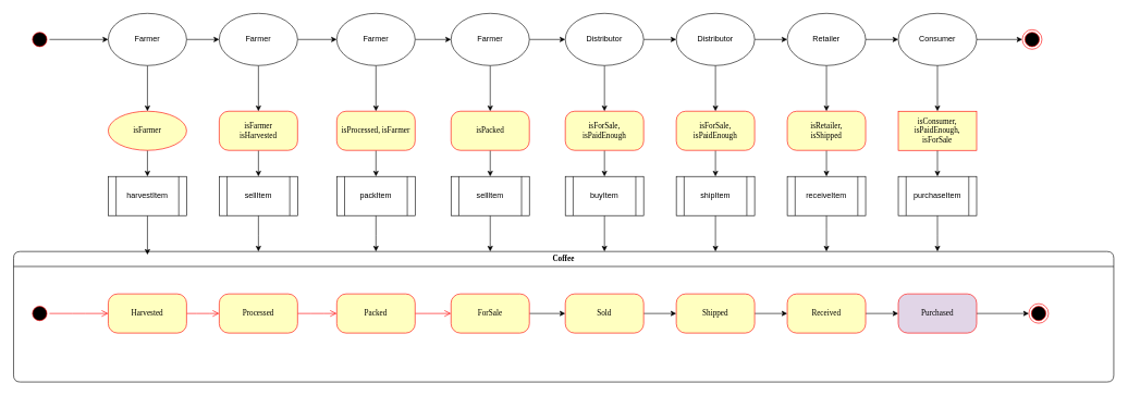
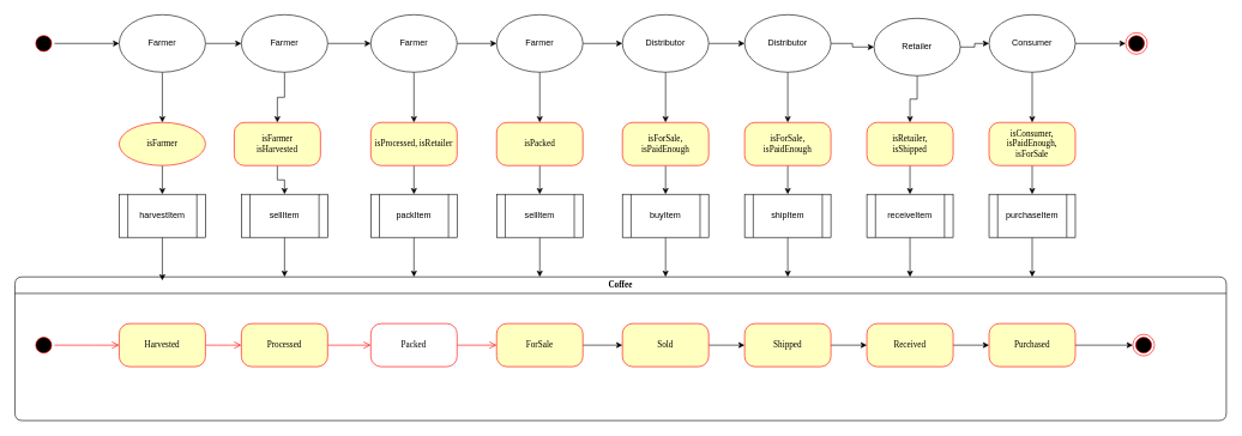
  <mxCell id="0" />
  <mxCell id="1" parent="0" />
  <mxCell id="2" value="" style="edgeStyle=orthogonalEdgeStyle;rounded=0;orthogonalLoop=1;jettySize=auto;html=1;" parent="1" source="3" target="53" edge="1"><mxGeometry relative="1" as="geometry" /></mxCell>
  <mxCell id="3" value="isFarmer" style="ellipse;whiteSpace=wrap;html=1;arcSize=24;fillColor=#ffffc0;strokeColor=#ff0000;shadow=0;comic=0;labelBackgroundColor=none;fontFamily=Verdana;fontSize=12;fontColor=#000000;align=center;" parent="1" vertex="1"><mxGeometry x="165" y="170" width="120" height="60" as="geometry" /></mxCell>
  <mxCell id="4" value="" style="edgeStyle=orthogonalEdgeStyle;rounded=0;orthogonalLoop=1;jettySize=auto;html=1;" parent="1" source="5" target="55" edge="1"><mxGeometry relative="1" as="geometry" /></mxCell>
- <mxCell id="5" value="isFarmer&lt;br&gt;isHarvested&lt;br&gt;" style="rounded=1;whiteSpace=wrap;html=1;arcSize=24;fillColor=#ffffc0;strokeColor=#ff0000;shadow=0;comic=0;labelBackgroundColor=none;fontFamily=Verdana;fontSize=12;fontColor=#000000;align=center;" parent="1" vertex="1"><mxGeometry x="335" y="170" width="120" height="60" as="geometry" /></mxCell>
+ <mxCell id="5" value="isFarmer&lt;br&gt;isHarvested&lt;br&gt;" style="rounded=1;whiteSpace=wrap;html=1;arcSize=24;fillColor=#ffffc0;strokeColor=#ff0000;shadow=0;comic=0;labelBackgroundColor=none;fontFamily=Verdana;fontSize=12;fontColor=#000000;align=center;" parent="1" vertex="1"><mxGeometry x="325" y="170" width="120" height="60" as="geometry" /></mxCell>
  <mxCell id="6" value="Coffee" style="swimlane;whiteSpace=wrap;html=1;rounded=1;shadow=0;comic=0;labelBackgroundColor=none;strokeColor=#000000;strokeWidth=1;fillColor=#ffffff;fontFamily=Verdana;fontSize=12;fontColor=#000000;align=center;" parent="1" vertex="1"><mxGeometry x="20" y="385" width="1685" height="200" as="geometry" /></mxCell>
  <mxCell id="7" style="edgeStyle=elbowEdgeStyle;html=1;labelBackgroundColor=none;endArrow=open;endSize=8;strokeColor=#ff0000;fontFamily=Verdana;fontSize=12;align=left;" parent="6" source="8" target="13" edge="1"><mxGeometry relative="1" as="geometry" /></mxCell>
  <mxCell id="8" value="Harvested" style="rounded=1;whiteSpace=wrap;html=1;arcSize=24;fillColor=#ffffc0;strokeColor=#ff0000;shadow=0;comic=0;labelBackgroundColor=none;fontFamily=Verdana;fontSize=12;fontColor=#000000;align=center;" parent="6" vertex="1"><mxGeometry x="145" y="65" width="120" height="60" as="geometry" /></mxCell>
  <mxCell id="9" value="" style="ellipse;html=1;shape=endState;fillColor=#000000;strokeColor=#ff0000;rounded=1;shadow=0;comic=0;labelBackgroundColor=none;fontFamily=Verdana;fontSize=12;fontColor=#000000;align=center;" parent="6" vertex="1"><mxGeometry x="1555" y="80" width="30" height="30" as="geometry" /></mxCell>
  <mxCell id="10" style="edgeStyle=elbowEdgeStyle;html=1;labelBackgroundColor=none;endArrow=open;endSize=8;strokeColor=#ff0000;fontFamily=Verdana;fontSize=12;align=left;" parent="6" source="11" target="8" edge="1"><mxGeometry relative="1" as="geometry" /></mxCell>
  <mxCell id="11" value="" style="ellipse;html=1;shape=startState;fillColor=#000000;strokeColor=#ff0000;rounded=1;shadow=0;comic=0;labelBackgroundColor=none;fontFamily=Verdana;fontSize=12;fontColor=#000000;align=center;direction=south;" parent="6" vertex="1"><mxGeometry x="25" y="80" width="30" height="30" as="geometry" /></mxCell>
  <mxCell id="12" style="edgeStyle=elbowEdgeStyle;html=1;labelBackgroundColor=none;endArrow=open;endSize=8;strokeColor=#ff0000;fontFamily=Verdana;fontSize=12;align=left;" parent="6" source="13" target="15" edge="1"><mxGeometry relative="1" as="geometry" /></mxCell>
  <mxCell id="13" value="Processed" style="rounded=1;whiteSpace=wrap;html=1;arcSize=24;fillColor=#ffffc0;strokeColor=#ff0000;shadow=0;comic=0;labelBackgroundColor=none;fontFamily=Verdana;fontSize=12;fontColor=#000000;align=center;" parent="6" vertex="1"><mxGeometry x="315" y="65" width="120" height="60" as="geometry" /></mxCell>
  <mxCell id="14" style="edgeStyle=elbowEdgeStyle;html=1;labelBackgroundColor=none;endArrow=open;endSize=8;strokeColor=#ff0000;fontFamily=Verdana;fontSize=12;align=left;entryX=0;entryY=0.5;entryDx=0;entryDy=0;" parent="6" source="15" target="17" edge="1"><mxGeometry relative="1" as="geometry" /></mxCell>
- <mxCell id="15" value="Packed" style="rounded=1;whiteSpace=wrap;html=1;arcSize=24;fillColor=#ffffc0;strokeColor=#ff0000;shadow=0;comic=0;labelBackgroundColor=none;fontFamily=Verdana;fontSize=12;fontColor=#000000;align=center;" parent="6" vertex="1"><mxGeometry x="495" y="65" width="120" height="60" as="geometry" /></mxCell>
+ <mxCell id="15" value="Packed" style="rounded=1;whiteSpace=wrap;html=1;arcSize=24;fillColor=#ffffff;strokeColor=#ff0000;shadow=0;comic=0;labelBackgroundColor=none;fontFamily=Verdana;fontSize=12;fontColor=#000000;align=center;" parent="6" vertex="1"><mxGeometry x="495" y="65" width="120" height="60" as="geometry" /></mxCell>
  <mxCell id="16" value="" style="edgeStyle=orthogonalEdgeStyle;rounded=0;orthogonalLoop=1;jettySize=auto;html=1;" parent="6" source="17" target="19" edge="1"><mxGeometry relative="1" as="geometry" /></mxCell>
  <mxCell id="17" value="ForSale" style="rounded=1;whiteSpace=wrap;html=1;arcSize=24;fillColor=#ffffc0;strokeColor=#ff0000;shadow=0;comic=0;labelBackgroundColor=none;fontFamily=Verdana;fontSize=12;fontColor=#000000;align=center;" parent="6" vertex="1"><mxGeometry x="670" y="65" width="120" height="60" as="geometry" /></mxCell>
  <mxCell id="18" value="" style="edgeStyle=orthogonalEdgeStyle;rounded=0;orthogonalLoop=1;jettySize=auto;html=1;" edge="1" parent="6" source="19" target="21"><mxGeometry relative="1" as="geometry" /></mxCell>
  <mxCell id="19" value="Sold" style="rounded=1;whiteSpace=wrap;html=1;arcSize=24;fillColor=#ffffc0;strokeColor=#ff0000;shadow=0;comic=0;labelBackgroundColor=none;fontFamily=Verdana;fontSize=12;fontColor=#000000;align=center;" parent="6" vertex="1"><mxGeometry x="845" y="65" width="120" height="60" as="geometry" /></mxCell>
  <mxCell id="20" value="" style="edgeStyle=orthogonalEdgeStyle;rounded=0;orthogonalLoop=1;jettySize=auto;html=1;" edge="1" parent="6" source="21" target="23"><mxGeometry relative="1" as="geometry" /></mxCell>
  <mxCell id="21" value="Shipped" style="rounded=1;whiteSpace=wrap;html=1;arcSize=24;fillColor=#ffffc0;strokeColor=#ff0000;shadow=0;comic=0;labelBackgroundColor=none;fontFamily=Verdana;fontSize=12;fontColor=#000000;align=center;" vertex="1" parent="6"><mxGeometry x="1015" y="65" width="120" height="60" as="geometry" /></mxCell>
  <mxCell id="22" value="" style="edgeStyle=orthogonalEdgeStyle;rounded=0;orthogonalLoop=1;jettySize=auto;html=1;" parent="6" source="23" target="25" edge="1"><mxGeometry relative="1" as="geometry" /></mxCell>
  <mxCell id="23" value="Received" style="rounded=1;whiteSpace=wrap;html=1;arcSize=24;fillColor=#ffffc0;strokeColor=#ff0000;shadow=0;comic=0;labelBackgroundColor=none;fontFamily=Verdana;fontSize=12;fontColor=#000000;align=center;" parent="6" vertex="1"><mxGeometry x="1185" y="65" width="120" height="60" as="geometry" /></mxCell>
  <mxCell id="24" value="" style="edgeStyle=orthogonalEdgeStyle;rounded=0;orthogonalLoop=1;jettySize=auto;html=1;entryX=0;entryY=0.5;entryDx=0;entryDy=0;" parent="6" source="25" target="9" edge="1"><mxGeometry relative="1" as="geometry"><mxPoint x="1565" y="95" as="targetPoint" /></mxGeometry></mxCell>
- <mxCell id="25" value="Purchased" style="rounded=1;whiteSpace=wrap;html=1;arcSize=24;fillColor=#e1d5e7;strokeColor=#ff0000;shadow=0;comic=0;labelBackgroundColor=none;fontFamily=Verdana;fontSize=12;fontColor=#000000;align=center;" parent="6" vertex="1"><mxGeometry x="1355" y="65" width="120" height="60" as="geometry" /></mxCell>
+ <mxCell id="25" value="Purchased" style="rounded=1;whiteSpace=wrap;html=1;arcSize=24;fillColor=#ffffc0;strokeColor=#ff0000;shadow=0;comic=0;labelBackgroundColor=none;fontFamily=Verdana;fontSize=12;fontColor=#000000;align=center;" parent="6" vertex="1"><mxGeometry x="1355" y="65" width="120" height="60" as="geometry" /></mxCell>
  <mxCell id="26" value="" style="edgeStyle=orthogonalEdgeStyle;rounded=0;orthogonalLoop=1;jettySize=auto;html=1;" parent="1" source="28" target="31" edge="1"><mxGeometry relative="1" as="geometry" /></mxCell>
  <mxCell id="27" style="edgeStyle=orthogonalEdgeStyle;rounded=0;orthogonalLoop=1;jettySize=auto;html=1;exitX=0.5;exitY=1;exitDx=0;exitDy=0;entryX=0.5;entryY=0;entryDx=0;entryDy=0;" parent="1" source="28" target="3" edge="1"><mxGeometry relative="1" as="geometry" /></mxCell>
  <mxCell id="28" value="Farmer" style="ellipse;whiteSpace=wrap;html=1;" parent="1" vertex="1"><mxGeometry x="165" y="20" width="120" height="80" as="geometry" /></mxCell>
  <mxCell id="29" value="" style="edgeStyle=orthogonalEdgeStyle;rounded=0;orthogonalLoop=1;jettySize=auto;html=1;" parent="1" source="31" target="34" edge="1"><mxGeometry relative="1" as="geometry" /></mxCell>
  <mxCell id="30" value="" style="edgeStyle=orthogonalEdgeStyle;rounded=0;orthogonalLoop=1;jettySize=auto;html=1;" parent="1" source="31" target="5" edge="1"><mxGeometry relative="1" as="geometry" /></mxCell>
  <mxCell id="31" value="Farmer" style="ellipse;whiteSpace=wrap;html=1;" parent="1" vertex="1"><mxGeometry x="335" y="20" width="120" height="80" as="geometry" /></mxCell>
  <mxCell id="32" value="" style="edgeStyle=orthogonalEdgeStyle;rounded=0;orthogonalLoop=1;jettySize=auto;html=1;" parent="1" source="34" target="37" edge="1"><mxGeometry relative="1" as="geometry" /></mxCell>
  <mxCell id="33" style="edgeStyle=orthogonalEdgeStyle;rounded=0;orthogonalLoop=1;jettySize=auto;html=1;exitX=0.5;exitY=1;exitDx=0;exitDy=0;" parent="1" source="34" target="57" edge="1"><mxGeometry relative="1" as="geometry" /></mxCell>
  <mxCell id="34" value="Farmer&lt;br&gt;" style="ellipse;whiteSpace=wrap;html=1;" parent="1" vertex="1"><mxGeometry x="515" y="20" width="120" height="80" as="geometry" /></mxCell>
  <mxCell id="35" value="" style="edgeStyle=orthogonalEdgeStyle;rounded=0;orthogonalLoop=1;jettySize=auto;html=1;" parent="1" source="37" target="40" edge="1"><mxGeometry relative="1" as="geometry" /></mxCell>
  <mxCell id="36" value="" style="edgeStyle=orthogonalEdgeStyle;rounded=0;orthogonalLoop=1;jettySize=auto;html=1;" parent="1" source="37" target="61" edge="1"><mxGeometry relative="1" as="geometry" /></mxCell>
  <mxCell id="37" value="Farmer" style="ellipse;whiteSpace=wrap;html=1;" parent="1" vertex="1"><mxGeometry x="690" y="20" width="120" height="80" as="geometry" /></mxCell>
  <mxCell id="38" value="" style="edgeStyle=orthogonalEdgeStyle;rounded=0;orthogonalLoop=1;jettySize=auto;html=1;" parent="1" source="40" target="65" edge="1"><mxGeometry relative="1" as="geometry" /></mxCell>
  <mxCell id="39" value="" style="edgeStyle=orthogonalEdgeStyle;rounded=0;orthogonalLoop=1;jettySize=auto;html=1;" edge="1" parent="1" source="40" target="43"><mxGeometry relative="1" as="geometry" /></mxCell>
  <mxCell id="40" value="Distributor" style="ellipse;whiteSpace=wrap;html=1;" parent="1" vertex="1"><mxGeometry x="865" y="20" width="120" height="80" as="geometry" /></mxCell>
  <mxCell id="41" value="" style="edgeStyle=orthogonalEdgeStyle;rounded=0;orthogonalLoop=1;jettySize=auto;html=1;" edge="1" parent="1" source="43" target="67"><mxGeometry relative="1" as="geometry" /></mxCell>
  <mxCell id="42" value="" style="edgeStyle=orthogonalEdgeStyle;rounded=0;orthogonalLoop=1;jettySize=auto;html=1;" edge="1" parent="1" source="43" target="46"><mxGeometry relative="1" as="geometry" /></mxCell>
  <mxCell id="43" value="Distributor" style="ellipse;whiteSpace=wrap;html=1;" vertex="1" parent="1"><mxGeometry x="1035" y="20" width="120" height="80" as="geometry" /></mxCell>
  <mxCell id="44" value="" style="edgeStyle=orthogonalEdgeStyle;rounded=0;orthogonalLoop=1;jettySize=auto;html=1;" parent="1" source="46" target="73" edge="1"><mxGeometry relative="1" as="geometry" /></mxCell>
  <mxCell id="45" value="" style="edgeStyle=orthogonalEdgeStyle;rounded=0;orthogonalLoop=1;jettySize=auto;html=1;" parent="1" source="46" target="49" edge="1"><mxGeometry relative="1" as="geometry" /></mxCell>
- <mxCell id="46" value="Retailer" style="ellipse;whiteSpace=wrap;html=1;" parent="1" vertex="1"><mxGeometry x="1205" y="20" width="120" height="80" as="geometry" /></mxCell>
+ <mxCell id="46" value="Retailer" style="ellipse;whiteSpace=wrap;html=1;" parent="1" vertex="1"><mxGeometry x="1215" y="25" width="120" height="80" as="geometry" /></mxCell>
  <mxCell id="47" value="" style="edgeStyle=orthogonalEdgeStyle;rounded=0;orthogonalLoop=1;jettySize=auto;html=1;" parent="1" source="49" target="77" edge="1"><mxGeometry relative="1" as="geometry" /></mxCell>
  <mxCell id="48" value="" style="edgeStyle=orthogonalEdgeStyle;rounded=0;orthogonalLoop=1;jettySize=auto;html=1;entryX=0;entryY=0.5;entryDx=0;entryDy=0;" parent="1" source="49" target="80" edge="1"><mxGeometry relative="1" as="geometry"><mxPoint x="1445" y="60" as="targetPoint" /></mxGeometry></mxCell>
  <mxCell id="49" value="Consumer" style="ellipse;whiteSpace=wrap;html=1;" parent="1" vertex="1"><mxGeometry x="1375" y="20" width="120" height="80" as="geometry" /></mxCell>
  <mxCell id="50" style="edgeStyle=orthogonalEdgeStyle;rounded=0;orthogonalLoop=1;jettySize=auto;html=1;exitX=0.5;exitY=0;exitDx=0;exitDy=0;entryX=0;entryY=0.5;entryDx=0;entryDy=0;" parent="1" source="51" target="28" edge="1"><mxGeometry relative="1" as="geometry" /></mxCell>
  <mxCell id="51" value="" style="ellipse;html=1;shape=startState;fillColor=#000000;strokeColor=#ff0000;rounded=1;shadow=0;comic=0;labelBackgroundColor=none;fontFamily=Verdana;fontSize=12;fontColor=#000000;align=center;direction=south;" parent="1" vertex="1"><mxGeometry x="45" y="45" width="30" height="30" as="geometry" /></mxCell>
  <mxCell id="52" style="edgeStyle=orthogonalEdgeStyle;rounded=0;orthogonalLoop=1;jettySize=auto;html=1;exitX=0.5;exitY=1;exitDx=0;exitDy=0;" parent="1" source="53" edge="1"><mxGeometry relative="1" as="geometry"><mxPoint x="225" y="390" as="targetPoint" /><Array as="points"><mxPoint x="225" y="390" /></Array></mxGeometry></mxCell>
  <mxCell id="53" value="harvestItem" style="shape=process;whiteSpace=wrap;html=1;backgroundOutline=1;" parent="1" vertex="1"><mxGeometry x="165" y="270" width="120" height="60" as="geometry" /></mxCell>
  <mxCell id="54" value="" style="edgeStyle=orthogonalEdgeStyle;rounded=0;orthogonalLoop=1;jettySize=auto;html=1;" parent="1" source="55" target="6" edge="1"><mxGeometry relative="1" as="geometry"><Array as="points"><mxPoint x="395" y="360" /><mxPoint x="395" y="360" /></Array></mxGeometry></mxCell>
  <mxCell id="55" value="sellItem" style="shape=process;whiteSpace=wrap;html=1;backgroundOutline=1;" parent="1" vertex="1"><mxGeometry x="335" y="270" width="120" height="60" as="geometry" /></mxCell>
  <mxCell id="56" value="" style="edgeStyle=orthogonalEdgeStyle;rounded=0;orthogonalLoop=1;jettySize=auto;html=1;" parent="1" source="57" target="59" edge="1"><mxGeometry relative="1" as="geometry" /></mxCell>
- <mxCell id="57" value="isProcessed, isFarmer&lt;br&gt;" style="rounded=1;whiteSpace=wrap;html=1;arcSize=24;fillColor=#ffffc0;strokeColor=#ff0000;shadow=0;comic=0;labelBackgroundColor=none;fontFamily=Verdana;fontSize=12;fontColor=#000000;align=center;" parent="1" vertex="1"><mxGeometry x="515" y="170" width="120" height="60" as="geometry" /></mxCell>
+ <mxCell id="57" value="isProcessed, isRetailer&lt;br&gt;" style="rounded=1;whiteSpace=wrap;html=1;arcSize=24;fillColor=#ffffc0;strokeColor=#ff0000;shadow=0;comic=0;labelBackgroundColor=none;fontFamily=Verdana;fontSize=12;fontColor=#000000;align=center;" parent="1" vertex="1"><mxGeometry x="515" y="170" width="120" height="60" as="geometry" /></mxCell>
  <mxCell id="58" value="" style="edgeStyle=orthogonalEdgeStyle;rounded=0;orthogonalLoop=1;jettySize=auto;html=1;" parent="1" source="59" target="6" edge="1"><mxGeometry relative="1" as="geometry"><Array as="points"><mxPoint x="575" y="360" /><mxPoint x="575" y="360" /></Array></mxGeometry></mxCell>
  <mxCell id="59" value="packItem" style="shape=process;whiteSpace=wrap;html=1;backgroundOutline=1;" parent="1" vertex="1"><mxGeometry x="515" y="270" width="120" height="60" as="geometry" /></mxCell>
  <mxCell id="60" value="" style="edgeStyle=orthogonalEdgeStyle;rounded=0;orthogonalLoop=1;jettySize=auto;html=1;" parent="1" source="61" target="63" edge="1"><mxGeometry relative="1" as="geometry" /></mxCell>
  <mxCell id="61" value="isPacked&lt;br&gt;" style="rounded=1;whiteSpace=wrap;html=1;arcSize=24;fillColor=#ffffc0;strokeColor=#ff0000;shadow=0;comic=0;labelBackgroundColor=none;fontFamily=Verdana;fontSize=12;fontColor=#000000;align=center;" parent="1" vertex="1"><mxGeometry x="690" y="170" width="120" height="60" as="geometry" /></mxCell>
  <mxCell id="62" value="" style="edgeStyle=orthogonalEdgeStyle;rounded=0;orthogonalLoop=1;jettySize=auto;html=1;" parent="1" source="63" target="6" edge="1"><mxGeometry relative="1" as="geometry"><Array as="points"><mxPoint x="750" y="370" /><mxPoint x="750" y="370" /></Array></mxGeometry></mxCell>
  <mxCell id="63" value="sellItem" style="shape=process;whiteSpace=wrap;html=1;backgroundOutline=1;" parent="1" vertex="1"><mxGeometry x="690" y="270" width="120" height="60" as="geometry" /></mxCell>
  <mxCell id="64" value="" style="edgeStyle=orthogonalEdgeStyle;rounded=0;orthogonalLoop=1;jettySize=auto;html=1;" parent="1" source="65" target="69" edge="1"><mxGeometry relative="1" as="geometry" /></mxCell>
  <mxCell id="65" value="isForSale,&lt;br&gt;isPaidEnough&lt;br&gt;" style="rounded=1;whiteSpace=wrap;html=1;arcSize=24;fillColor=#ffffc0;strokeColor=#ff0000;shadow=0;comic=0;labelBackgroundColor=none;fontFamily=Verdana;fontSize=12;fontColor=#000000;align=center;" parent="1" vertex="1"><mxGeometry x="865" y="170" width="120" height="60" as="geometry" /></mxCell>
  <mxCell id="66" value="" style="edgeStyle=orthogonalEdgeStyle;rounded=0;orthogonalLoop=1;jettySize=auto;html=1;" edge="1" parent="1" source="67" target="71"><mxGeometry relative="1" as="geometry" /></mxCell>
  <mxCell id="67" value="isForSale,&lt;br&gt;isPaidEnough&lt;br&gt;" style="rounded=1;whiteSpace=wrap;html=1;arcSize=24;fillColor=#ffffc0;strokeColor=#ff0000;shadow=0;comic=0;labelBackgroundColor=none;fontFamily=Verdana;fontSize=12;fontColor=#000000;align=center;" vertex="1" parent="1"><mxGeometry x="1035" y="170" width="120" height="60" as="geometry" /></mxCell>
  <mxCell id="68" value="" style="edgeStyle=orthogonalEdgeStyle;rounded=0;orthogonalLoop=1;jettySize=auto;html=1;" parent="1" source="69" target="6" edge="1"><mxGeometry relative="1" as="geometry"><Array as="points"><mxPoint x="925" y="380" /><mxPoint x="925" y="380" /></Array></mxGeometry></mxCell>
  <mxCell id="69" value="buyItem" style="shape=process;whiteSpace=wrap;html=1;backgroundOutline=1;" parent="1" vertex="1"><mxGeometry x="865" y="270" width="120" height="60" as="geometry" /></mxCell>
  <mxCell id="70" value="" style="edgeStyle=orthogonalEdgeStyle;rounded=0;orthogonalLoop=1;jettySize=auto;html=1;" edge="1" parent="1" source="71" target="6"><mxGeometry relative="1" as="geometry"><Array as="points"><mxPoint x="1095" y="370" /><mxPoint x="1095" y="370" /></Array></mxGeometry></mxCell>
  <mxCell id="71" value="shipItem" style="shape=process;whiteSpace=wrap;html=1;backgroundOutline=1;" vertex="1" parent="1"><mxGeometry x="1035" y="270" width="120" height="60" as="geometry" /></mxCell>
  <mxCell id="72" value="" style="edgeStyle=orthogonalEdgeStyle;rounded=0;orthogonalLoop=1;jettySize=auto;html=1;" parent="1" source="73" target="75" edge="1"><mxGeometry relative="1" as="geometry" /></mxCell>
  <mxCell id="73" value="isRetailer, &lt;br&gt;isShipped&lt;br&gt;" style="rounded=1;whiteSpace=wrap;html=1;arcSize=24;fillColor=#ffffc0;strokeColor=#ff0000;shadow=0;comic=0;labelBackgroundColor=none;fontFamily=Verdana;fontSize=12;fontColor=#000000;align=center;" parent="1" vertex="1"><mxGeometry x="1205" y="170" width="120" height="60" as="geometry" /></mxCell>
  <mxCell id="74" value="" style="edgeStyle=orthogonalEdgeStyle;rounded=0;orthogonalLoop=1;jettySize=auto;html=1;" parent="1" source="75" target="6" edge="1"><mxGeometry relative="1" as="geometry"><Array as="points"><mxPoint x="1265" y="350" /><mxPoint x="1265" y="350" /></Array></mxGeometry></mxCell>
  <mxCell id="75" value="receiveItem" style="shape=process;whiteSpace=wrap;html=1;backgroundOutline=1;" parent="1" vertex="1"><mxGeometry x="1205" y="270" width="120" height="60" as="geometry" /></mxCell>
  <mxCell id="76" value="" style="edgeStyle=orthogonalEdgeStyle;rounded=0;orthogonalLoop=1;jettySize=auto;html=1;" parent="1" source="77" target="79" edge="1"><mxGeometry relative="1" as="geometry" /></mxCell>
- <mxCell id="77" value="isConsumer,&lt;br&gt;isPaidEnough,&lt;br&gt;isForSale&lt;br&gt;" style="whiteSpace=wrap;html=1;arcSize=24;fillColor=#ffffc0;strokeColor=#ff0000;shadow=0;comic=0;labelBackgroundColor=none;fontFamily=Verdana;fontSize=12;fontColor=#000000;align=center;rounded=0;" parent="1" vertex="1"><mxGeometry x="1375" y="170" width="120" height="60" as="geometry" /></mxCell>
+ <mxCell id="77" value="isConsumer,&lt;br&gt;isPaidEnough,&lt;br&gt;isForSale&lt;br&gt;" style="rounded=1;whiteSpace=wrap;html=1;arcSize=24;fillColor=#ffffc0;strokeColor=#ff0000;shadow=0;comic=0;labelBackgroundColor=none;fontFamily=Verdana;fontSize=12;fontColor=#000000;align=center;" parent="1" vertex="1"><mxGeometry x="1375" y="170" width="120" height="60" as="geometry" /></mxCell>
  <mxCell id="78" value="" style="edgeStyle=orthogonalEdgeStyle;rounded=0;orthogonalLoop=1;jettySize=auto;html=1;" parent="1" source="79" target="6" edge="1"><mxGeometry relative="1" as="geometry"><Array as="points"><mxPoint x="1435" y="360" /><mxPoint x="1435" y="360" /></Array></mxGeometry></mxCell>
  <mxCell id="79" value="purchaseItem" style="shape=process;whiteSpace=wrap;html=1;backgroundOutline=1;" parent="1" vertex="1"><mxGeometry x="1375" y="270" width="120" height="60" as="geometry" /></mxCell>
  <mxCell id="80" value="" style="ellipse;html=1;shape=endState;fillColor=#000000;strokeColor=#ff0000;rounded=1;shadow=0;comic=0;labelBackgroundColor=none;fontFamily=Verdana;fontSize=12;fontColor=#000000;align=center;" parent="1" vertex="1"><mxGeometry x="1565" y="45" width="30" height="30" as="geometry" /></mxCell>
